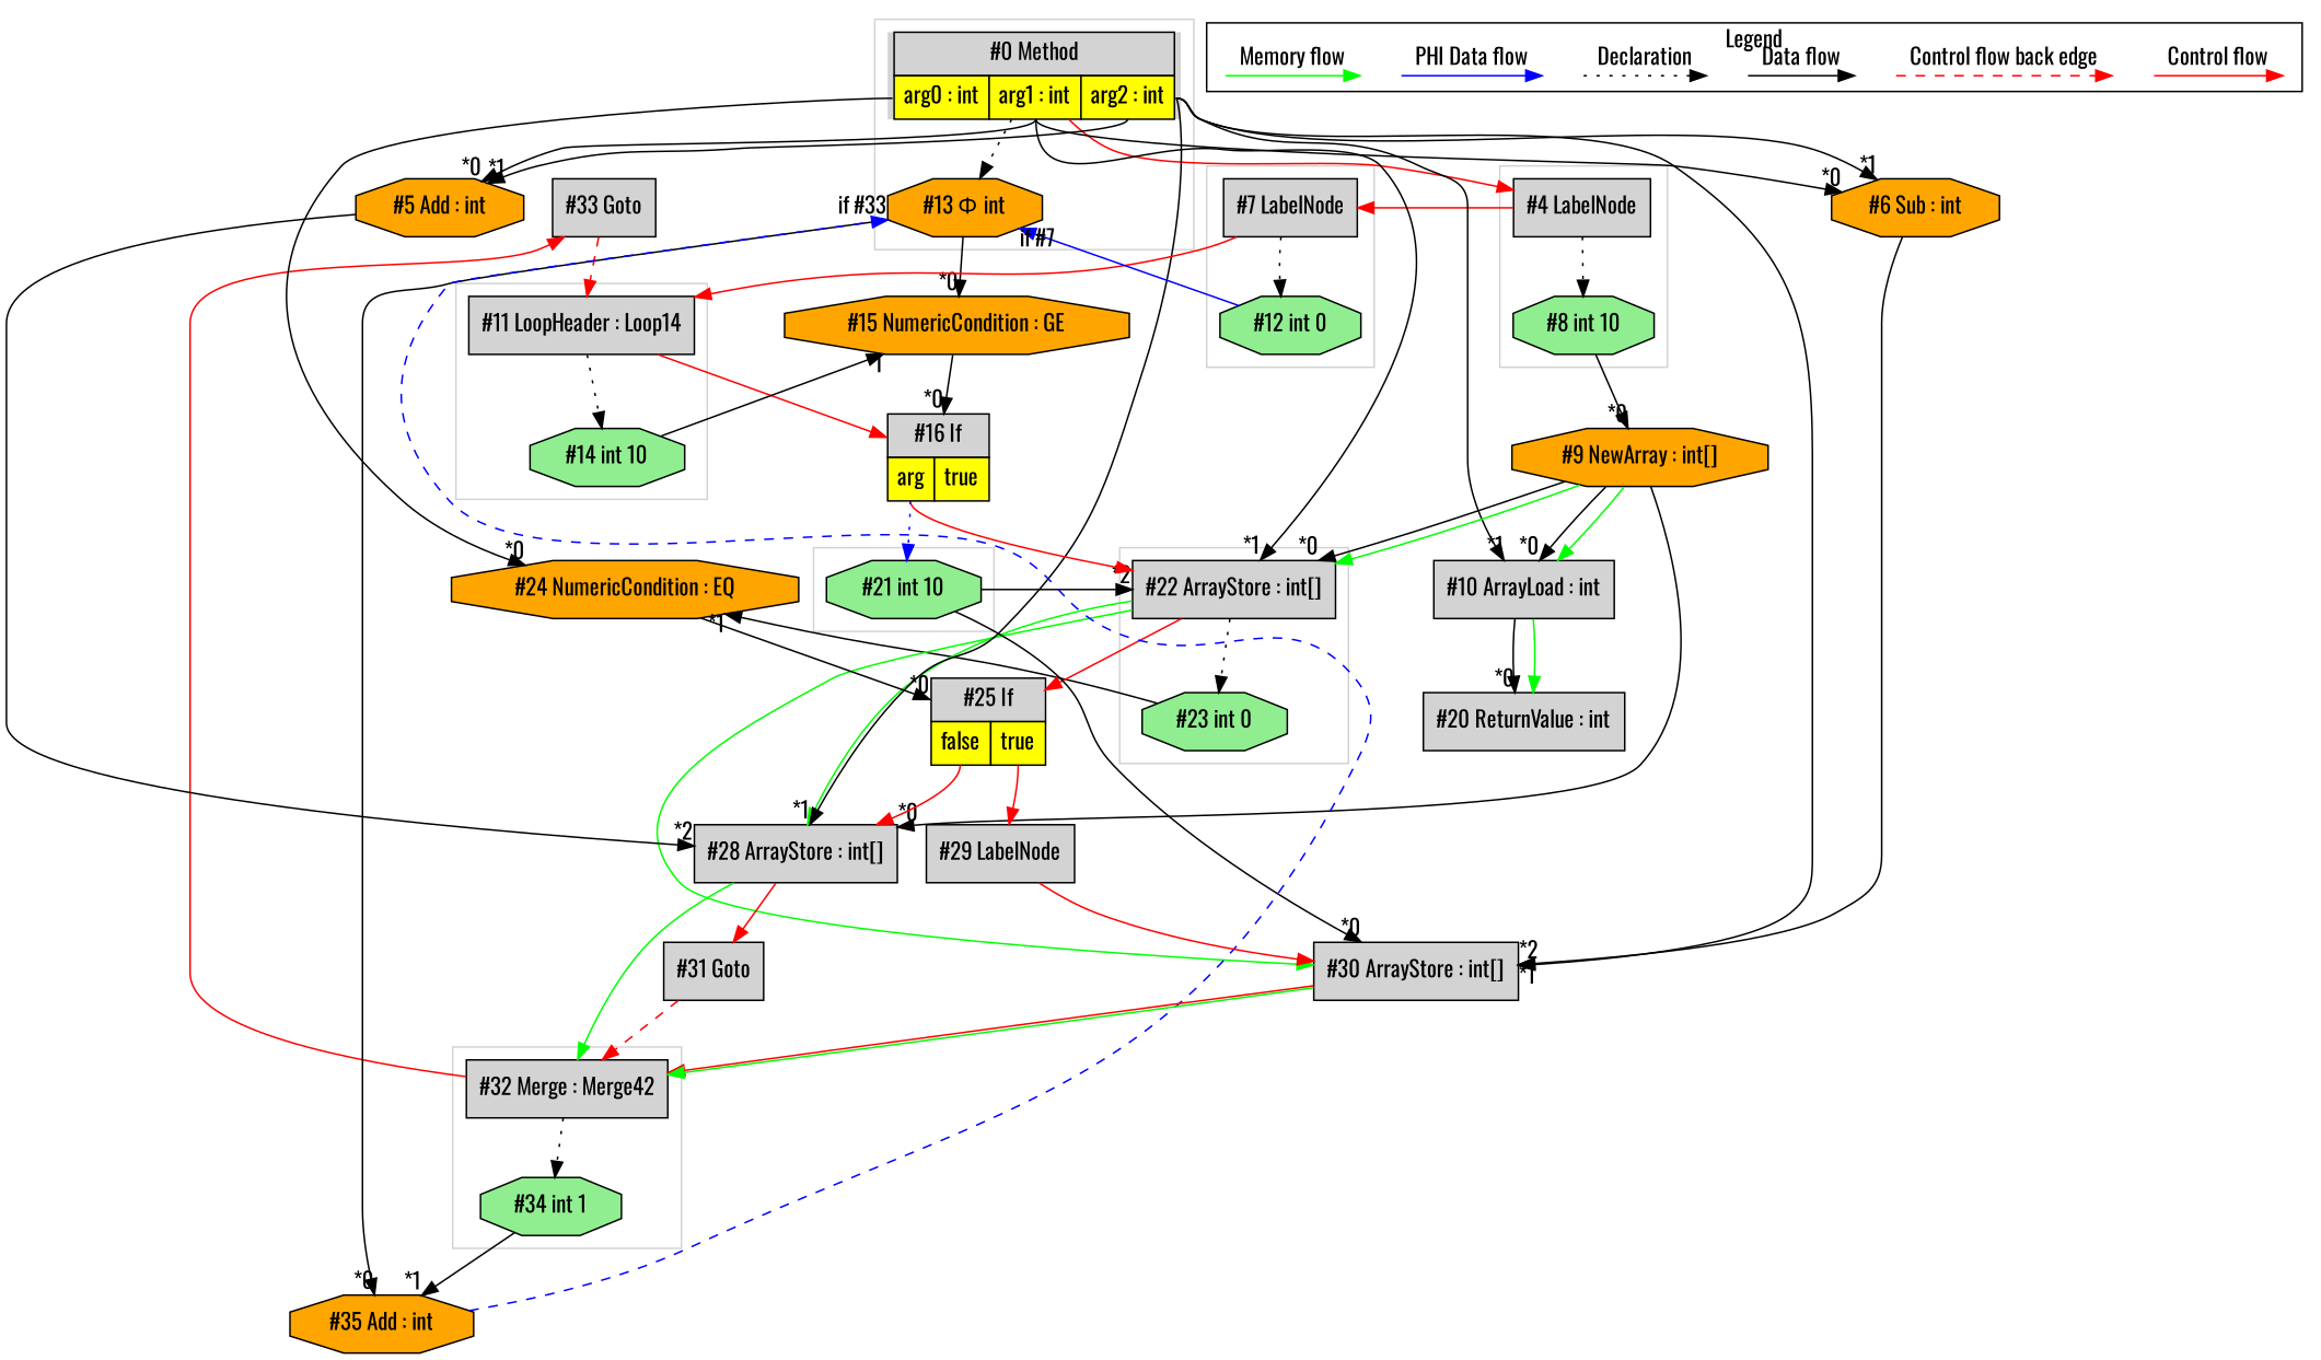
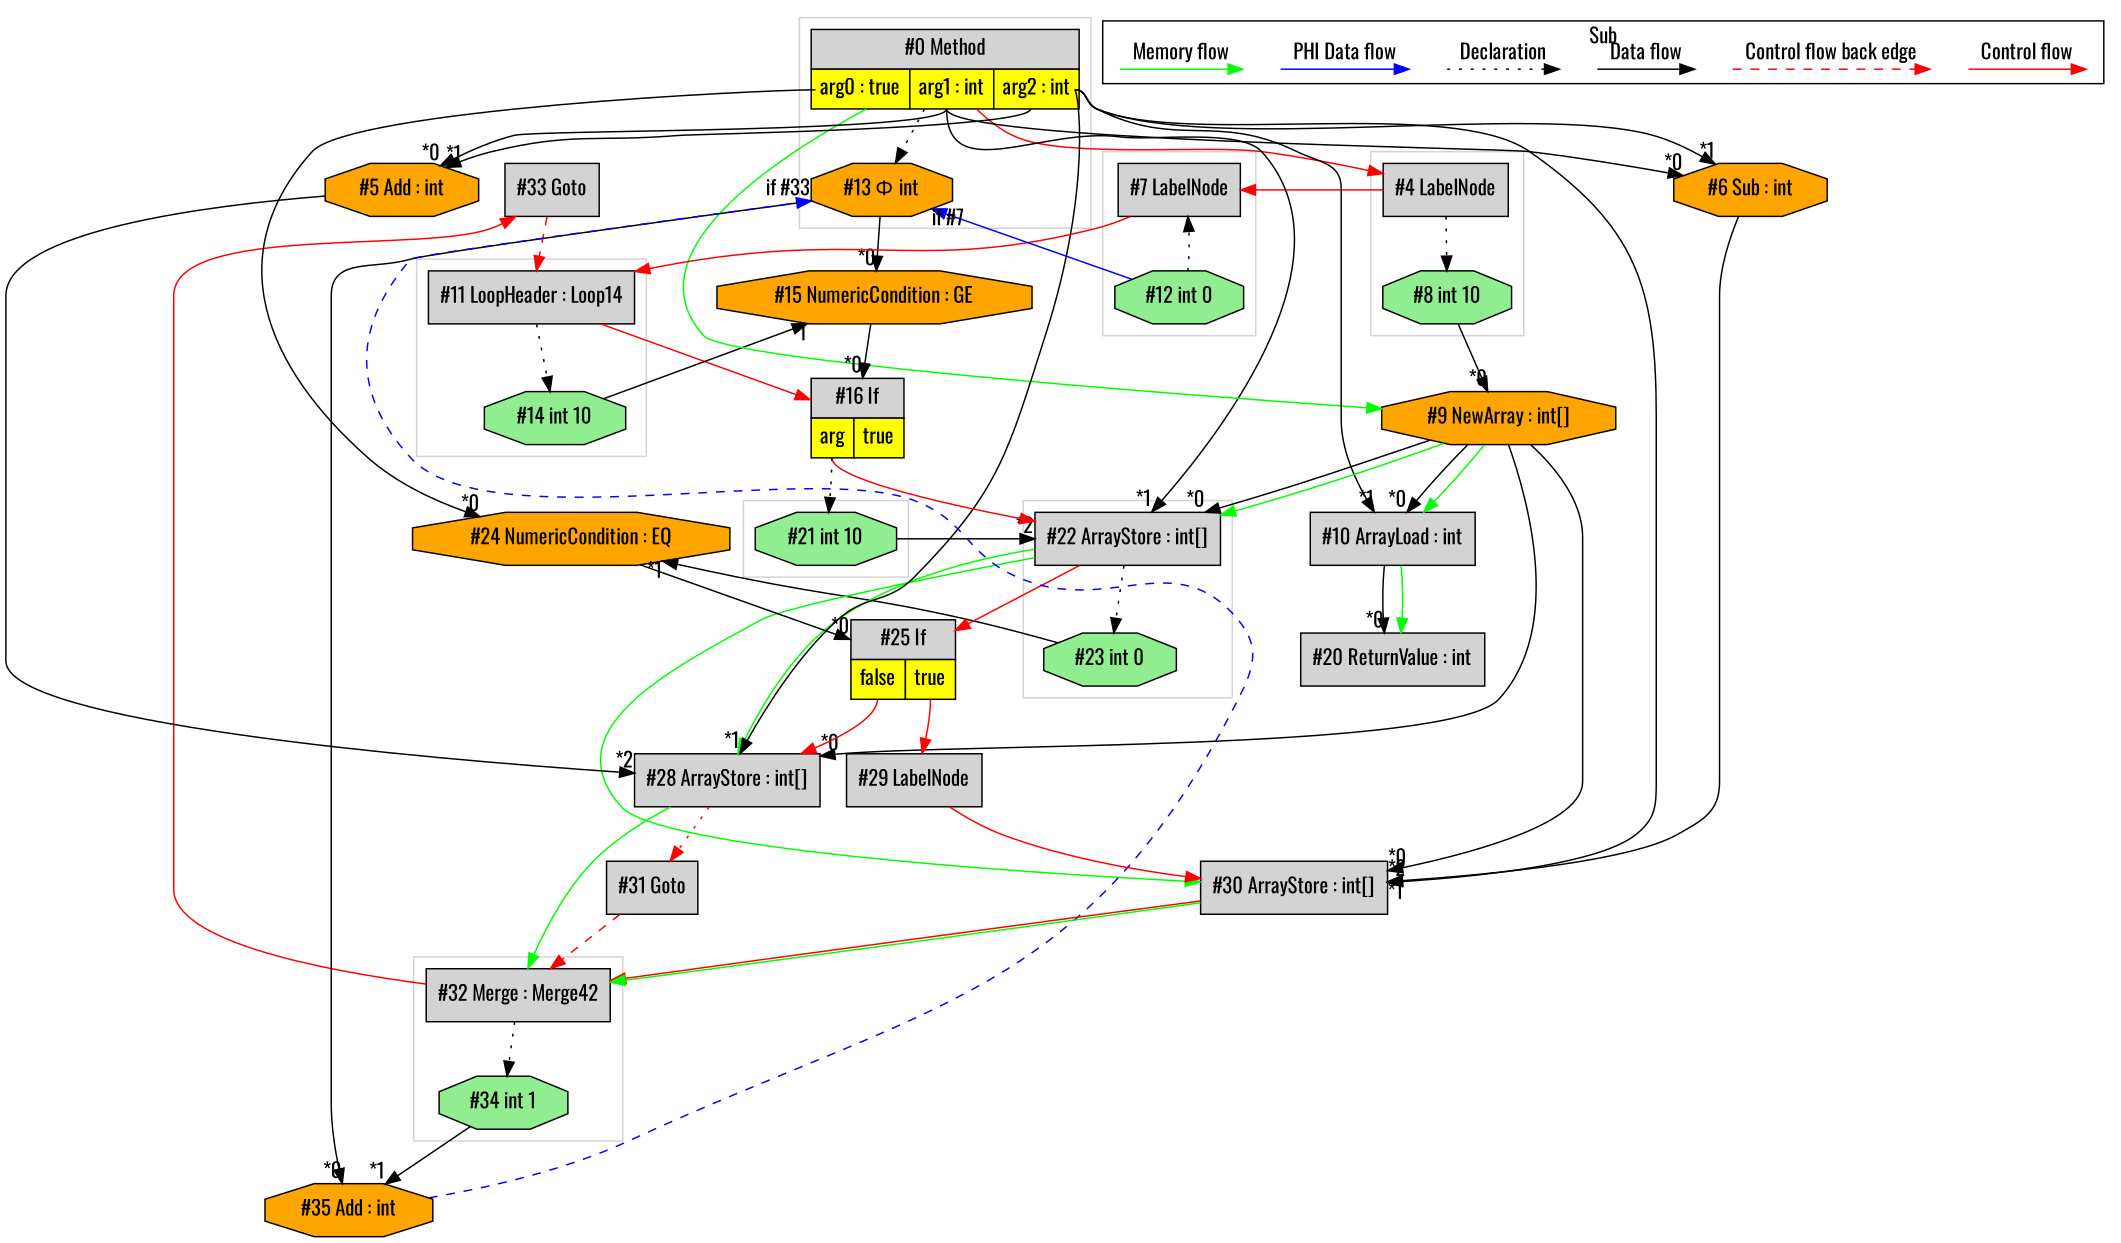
  digraph {
    fontname=Oswald
    ordering=in
    node [fillcolor=lightgrey fontname=Oswald shape=octagon style=filled]
    edge [fontname=Oswald labeldistance=2]
    n1 [fillcolor=lightgreen label="#8 int 10"]
    n2 [label="#4 LabelNode" shape=box]
    n3 [label="#32 Merge : Merge42" shape=box]
    n4 [fillcolor=lightgreen label="#34 int 1"]
    n5 [fillcolor=lightgreen label="#23 int 0"]
    n6 [label="#22 ArrayStore : int[]" shape=box]
    n7 [fillcolor=lightgreen label="#21 int 10"]
    n8 [label="#11 LoopHeader : Loop14" shape=box]
    n9 [fillcolor=lightgreen label="#14 int 10"]
-   n10 [label=<<table border="0" cellborder="1" cellspacing="0" cellpadding="5"><tr><td colspan="3">#0 Method</td></tr><tr><td port="prj3" bgcolor="yellow">arg0 : int</td><td port="prj2" bgcolor="yellow">arg1 : int</td><td port="prj1" bgcolor="yellow">arg2 : int</td></tr></table>> margin=0 shape=none]
+   n10 [label=<<table border="0" cellborder="1" cellspacing="0" cellpadding="5"><tr><td colspan="3">#0 Method</td></tr><tr><td port="prj3" bgcolor="yellow">arg0 : true</td><td port="prj2" bgcolor="yellow">arg1 : int</td><td port="prj1" bgcolor="yellow">arg2 : int</td></tr></table>> margin=0 shape=none]
    n11 [fillcolor=orange label="#13 Φ int"]
    n12 [label="#7 LabelNode" shape=box]
    n13 [fillcolor=lightgreen label="#12 int 0"]
    c0 [shape=point style=invis fillcolor=""]
    c1 [shape=point style=invis fillcolor=""]
    c2 [shape=point style=invis fillcolor=""]
    c3 [shape=point style=invis fillcolor=""]
    d0 [shape=point style=invis fillcolor=""]
    d1 [shape=point style=invis fillcolor=""]
    d2 [shape=point style=invis fillcolor=""]
    d3 [shape=point style=invis fillcolor=""]
    d4 [shape=point style=invis fillcolor=""]
    d5 [shape=point style=invis fillcolor=""]
    d6 [shape=point style=invis fillcolor=""]
    d7 [shape=point style=invis fillcolor=""]
    n26 [fillcolor=orange label="#9 NewArray : int[]"]
    n27 [label="#33 Goto" shape=box]
    n28 [fillcolor=orange label="#35 Add : int"]
    n29 [fillcolor=orange label="#24 NumericCondition : EQ"]
    n30 [label="#30 ArrayStore : int[]" shape=box]
    n31 [label="#28 ArrayStore : int[]" shape=box]
    n32 [label=<<table border="0" cellborder="1" cellspacing="0" cellpadding="5"><tr><td colspan="2">#25 If</td></tr><tr><td port="prj27" bgcolor="yellow">false</td><td port="prj26" bgcolor="yellow">true</td></tr></table>> margin=0 shape=none]
    n33 [label=<<table border="0" cellborder="1" cellspacing="0" cellpadding="5"><tr><td colspan="2">#16 If</td></tr><tr><td port="prj18" bgcolor="yellow">arg</td><td port="prj17" bgcolor="yellow">true</td></tr></table>> margin=0 shape=none]
    n34 [fillcolor=orange label="#15 NumericCondition : GE"]
    n35 [fillcolor=orange label="#6 Sub : int"]
    n36 [fillcolor=orange label="#5 Add : int"]
    n37 [label="#10 ArrayLoad : int" shape=box]
    n38 [label="#31 Goto" shape=box]
    n39 [label="#20 ReturnValue : int" shape=box]
    n40 [label="#29 LabelNode" shape=box]
    subgraph cluster_1 {
      color=lightgray
      n1
      n2
    }
    subgraph cluster_2 {
      color=lightgray
      n3
      n4
    }
    subgraph cluster_3 {
      color=lightgray
      n5
      n6
    }
    subgraph cluster_4 {
      color=lightgray
      n7
    }
    subgraph cluster_5 {
      color=lightgray
      n8
      n9
    }
    subgraph cluster_6 {
      color=lightgray
      n10
      n11
    }
    subgraph cluster_7 {
      color=lightgray
      n12
      n13
    }
    subgraph cluster_8 {
-     label=Legend
+     label=Sub
      subgraph sub_9 {
        label=Legend
        rank=same
        c0
        c1
        c2
        c3
        d0
        d1
        d2
        d3
        d4
        d5
        d6
        d7
      }
    }
    n1 -> n26 [headlabel="*0"]
    n2 -> n1 [style=dotted labeldistance=""]
    n2 -> n12 [color=red fontcolor=red]
    n3 -> n4 [style=dotted labeldistance=""]
    n3 -> n27 [color=red fontcolor=red]
    n4 -> n28 [headlabel="*1"]
    n5 -> n29 [headlabel="*1"]
    n6 -> n5 [style=dotted labeldistance=""]
    n6 -> n30 [color=green constraint=false]
    n6 -> n31 [color=green constraint=false]
    n6 -> n32 [color=red fontcolor=red]
    n7 -> n6 [headlabel="*2"]
    n8 -> n9 [style=dotted labeldistance=""]
    n8 -> n33 [color=red fontcolor=red]
    n9 -> n34 [headlabel="*1"]
    n10 -> n2 [color=red fontcolor=red]
    n10 -> n6 [headlabel="*1" tailport=prj2]
    n10 -> n11 [style=dotted labeldistance=""]
+   n10 -> n26 [color=green constraint=false]
    n10 -> n29 [headlabel="*0" tailport=prj3]
    n10 -> n30 [headlabel="*1" tailport=prj1]
    n10 -> n31 [headlabel="*1" tailport=prj1]
    n10 -> n35 [headlabel="*0" tailport=prj2]
    n10 -> n35 [headlabel="*1" tailport=prj1]
    n10 -> n36 [headlabel="*0" tailport=prj2]
    n10 -> n36 [headlabel="*1" tailport=prj1]
    n10 -> n37 [headlabel="*1" tailport=prj1]
    n11 -> n28 [headlabel="*0"]
    n11 -> n34 [headlabel="*0"]
    n12 -> n8 [color=red fontcolor=red]
-   n12 -> n13 [style=dotted labeldistance=""]
+   n13 -> n12 [style=dotted labeldistance=""]
    n13 -> n11 [color=blue constraint=false headlabel="if #7"]
    c0 -> c1 [color=red label="Control flow" style=solid labeldistance=""]
    c2 -> c3 [color=red label="Control flow back edge" style=dashed labeldistance=""]
    d0 -> d1 [label="Data flow" labeldistance=""]
    d2 -> d3 [label=Declaration style=dotted labeldistance=""]
    d4 -> d5 [color=blue label="PHI Data flow" labeldistance=""]
    d6 -> d7 [color=green label="Memory flow" labeldistance=""]
    n26 -> n6 [headlabel="*0"]
    n26 -> n6 [color=green constraint=false]
-   n7 -> n30 [headlabel="*0"]
+   n26 -> n30 [headlabel="*0"]
    n26 -> n31 [headlabel="*0"]
    n26 -> n37 [headlabel="*0"]
    n26 -> n37 [color=green constraint=false]
    n27 -> n8 [color=red fontcolor=red style=dashed]
    n28 -> n11 [color=blue constraint=false headlabel="if #33" style=dashed]
    n29 -> n32 [headlabel="*0"]
    n30 -> n3 [color=red fontcolor=red]
    n30 -> n3 [color=green constraint=false]
    n31 -> n3 [color=green constraint=false]
-   n31 -> n38 [color=red fontcolor=red]
+   n31 -> n38 [color=red fontcolor=red style=dotted]
    n32 -> n31 [color=red fontcolor=red tailport=prj27]
    n32 -> n40 [color=red fontcolor=red tailport=prj26]
    n33 -> n6 [color=red fontcolor=red tailport=prj18]
-   n33 -> n7 [style=dotted tailport=prj18 color=blue labeldistance=""]
+   n33 -> n7 [style=dotted tailport=prj18 labeldistance=""]
    n34 -> n33 [headlabel="*0"]
    n35 -> n30 [headlabel="*2"]
    n36 -> n31 [headlabel="*2"]
    n37 -> n39 [headlabel="*0"]
    n37 -> n39 [color=green constraint=false]
    n38 -> n3 [color=red fontcolor=red style=dashed]
    n40 -> n30 [color=red fontcolor=red]
  }
